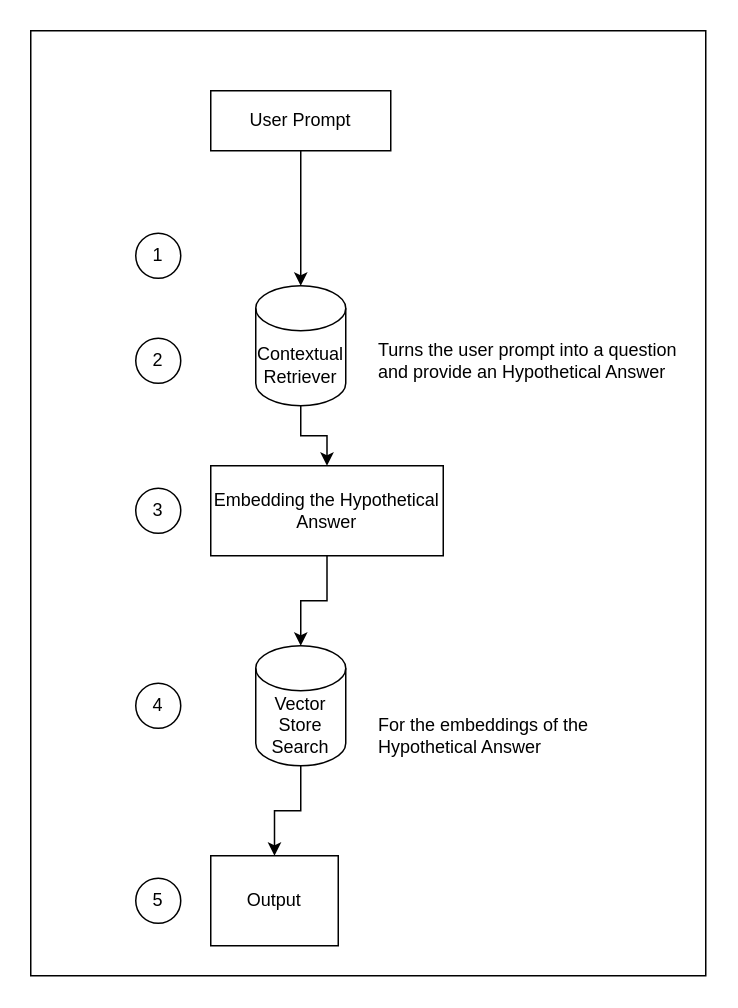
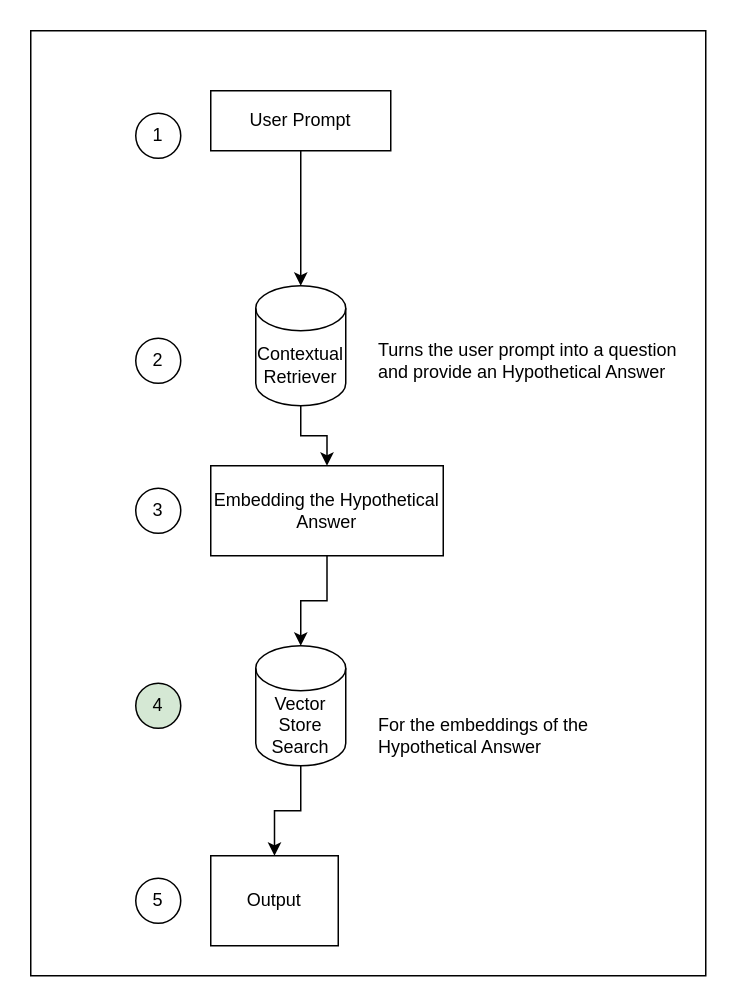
  <mxCell id="0" />
  <mxCell id="1" parent="0" />
  <mxCell id="2" value="" style="rounded=0;whiteSpace=wrap;html=1;" vertex="1" parent="1"><mxGeometry x="20" y="20" width="450" height="630" as="geometry" /></mxCell>
  <mxCell id="3" value="" style="edgeStyle=orthogonalEdgeStyle;rounded=0;orthogonalLoop=1;jettySize=auto;html=1;" edge="1" parent="1" source="4" target="6"><mxGeometry relative="1" as="geometry" /></mxCell>
  <mxCell id="4" value="User Prompt" style="rounded=0;whiteSpace=wrap;html=1;" vertex="1" parent="1"><mxGeometry x="140" y="60" width="120" height="40" as="geometry" /></mxCell>
  <mxCell id="5" value="" style="edgeStyle=orthogonalEdgeStyle;rounded=0;orthogonalLoop=1;jettySize=auto;html=1;" edge="1" parent="1" source="6" target="10"><mxGeometry relative="1" as="geometry" /></mxCell>
  <mxCell id="6" value="Contextual Retriever" style="shape=cylinder3;whiteSpace=wrap;html=1;boundedLbl=1;backgroundOutline=1;size=15;" vertex="1" parent="1"><mxGeometry x="170" y="190" width="60" height="80" as="geometry" /></mxCell>
  <mxCell id="7" value="" style="edgeStyle=orthogonalEdgeStyle;rounded=0;orthogonalLoop=1;jettySize=auto;html=1;" edge="1" parent="1" source="8" target="11"><mxGeometry relative="1" as="geometry" /></mxCell>
  <mxCell id="8" value="Vector Store Search" style="shape=cylinder3;whiteSpace=wrap;html=1;boundedLbl=1;backgroundOutline=1;size=15;" vertex="1" parent="1"><mxGeometry x="170" y="430" width="60" height="80" as="geometry" /></mxCell>
  <mxCell id="9" value="" style="edgeStyle=orthogonalEdgeStyle;rounded=0;orthogonalLoop=1;jettySize=auto;html=1;" edge="1" parent="1" source="10" target="8"><mxGeometry relative="1" as="geometry" /></mxCell>
  <mxCell id="10" value="Embedding the Hypothetical Answer" style="rounded=0;whiteSpace=wrap;html=1;" vertex="1" parent="1"><mxGeometry x="140" y="310" width="155" height="60" as="geometry" /></mxCell>
  <mxCell id="11" value="Output" style="rounded=0;whiteSpace=wrap;html=1;" vertex="1" parent="1"><mxGeometry x="140" y="570" width="85" height="60" as="geometry" /></mxCell>
  <mxCell id="12" value="Turns the user prompt into a question and provide an Hypothetical Answer" style="text;html=1;strokeColor=none;fillColor=none;align=left;verticalAlign=middle;whiteSpace=wrap;rounded=0;" vertex="1" parent="1"><mxGeometry x="250" y="210" width="210" height="60" as="geometry" /></mxCell>
  <mxCell id="13" value="For the embeddings of the Hypothetical Answer" style="text;html=1;strokeColor=none;fillColor=none;align=left;verticalAlign=middle;whiteSpace=wrap;rounded=0;" vertex="1" parent="1"><mxGeometry x="250" y="460" width="160" height="60" as="geometry" /></mxCell>
- <mxCell id="14" value="1" style="ellipse;whiteSpace=wrap;html=1;aspect=fixed;" vertex="1" parent="1"><mxGeometry x="90" y="155" width="30" height="30" as="geometry" /></mxCell>
+ <mxCell id="14" value="1" style="ellipse;whiteSpace=wrap;html=1;aspect=fixed;" vertex="1" parent="1"><mxGeometry x="90" y="75" width="30" height="30" as="geometry" /></mxCell>
  <mxCell id="15" value="2" style="ellipse;whiteSpace=wrap;html=1;aspect=fixed;" vertex="1" parent="1"><mxGeometry x="90" y="225" width="30" height="30" as="geometry" /></mxCell>
  <mxCell id="16" value="3" style="ellipse;whiteSpace=wrap;html=1;aspect=fixed;" vertex="1" parent="1"><mxGeometry x="90" y="325" width="30" height="30" as="geometry" /></mxCell>
- <mxCell id="17" value="4" style="ellipse;whiteSpace=wrap;html=1;aspect=fixed;" vertex="1" parent="1"><mxGeometry x="90" y="455" width="30" height="30" as="geometry" /></mxCell>
+ <mxCell id="17" value="4" style="ellipse;whiteSpace=wrap;html=1;aspect=fixed;fillColor=#d5e8d4;" vertex="1" parent="1"><mxGeometry x="90" y="455" width="30" height="30" as="geometry" /></mxCell>
  <mxCell id="18" value="5" style="ellipse;whiteSpace=wrap;html=1;aspect=fixed;" vertex="1" parent="1"><mxGeometry x="90" y="585" width="30" height="30" as="geometry" /></mxCell>
